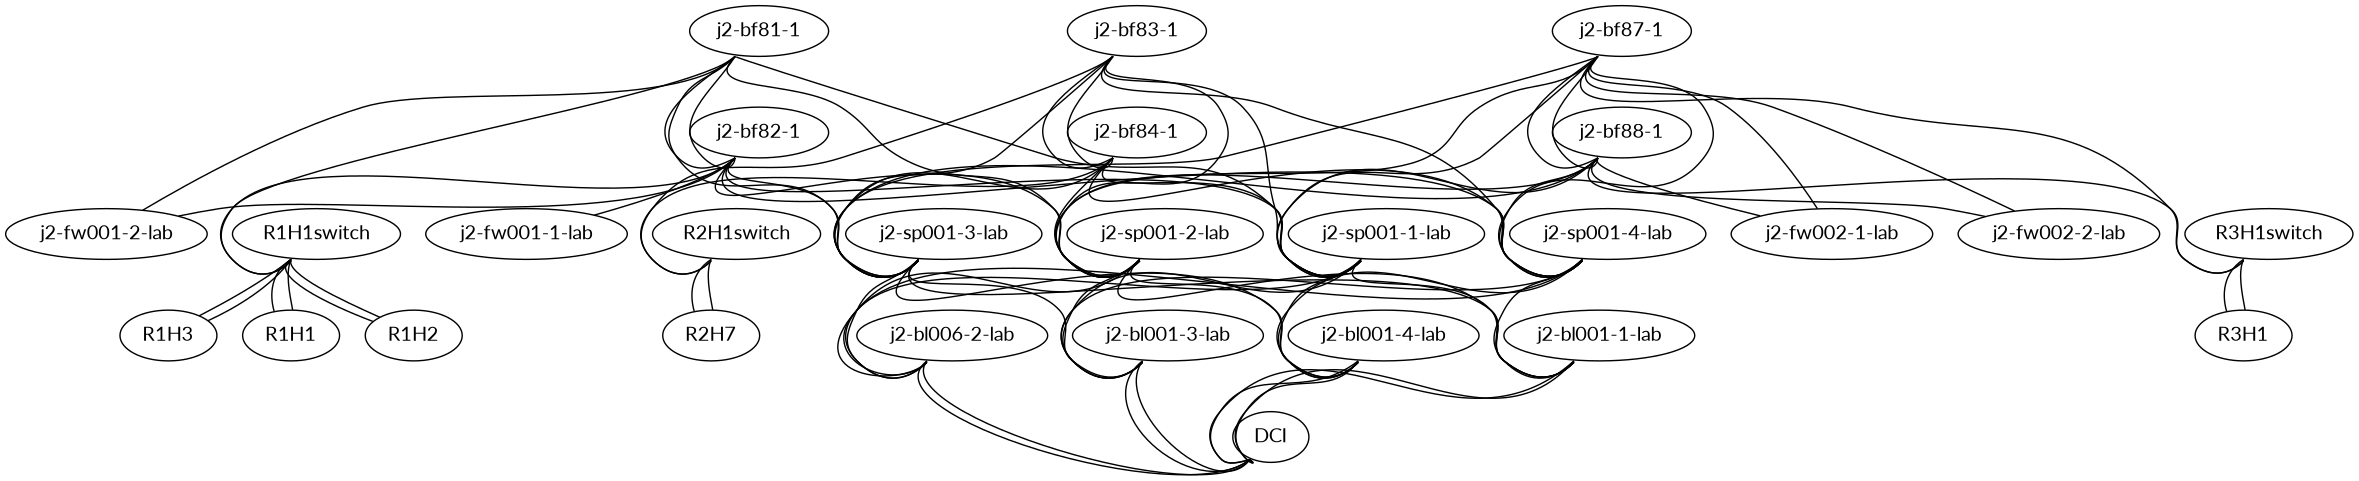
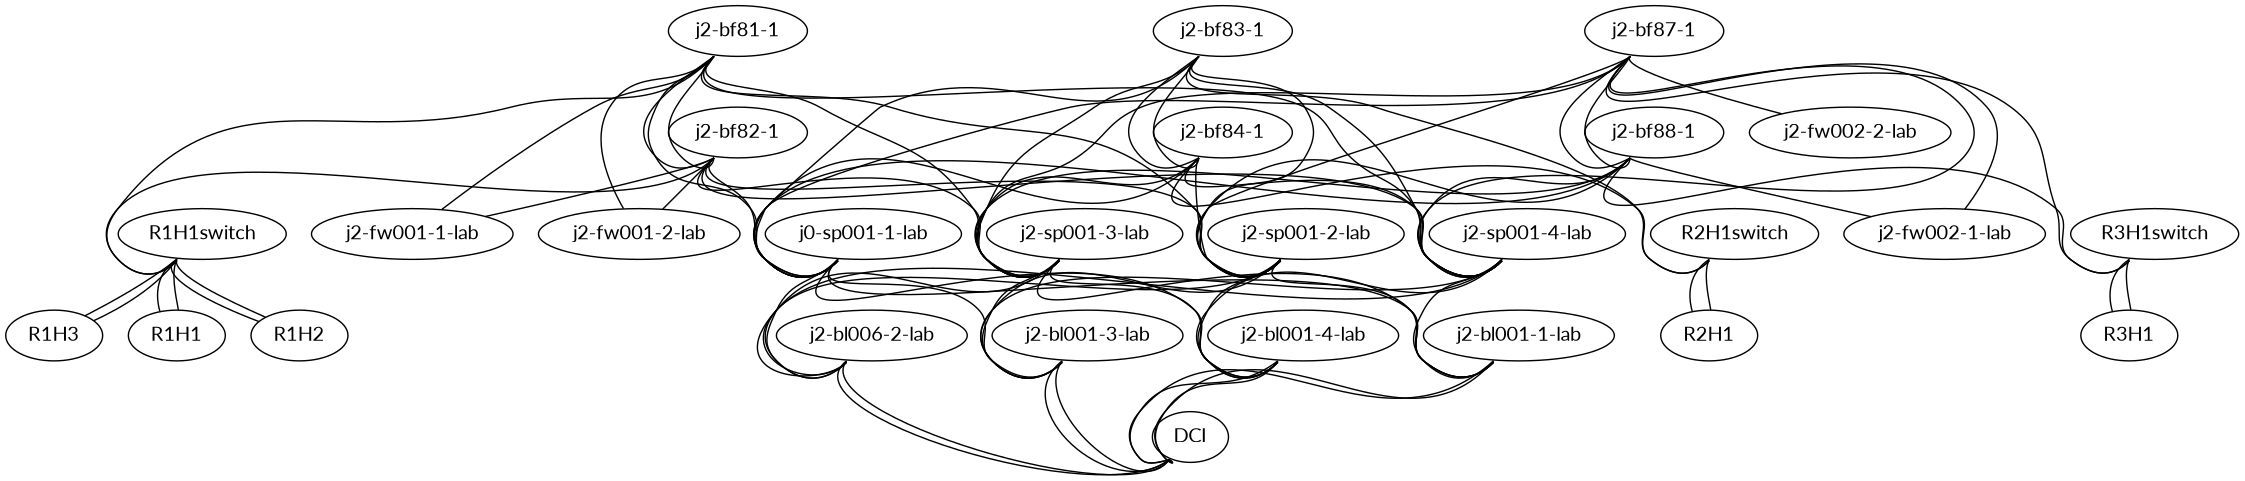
  graph {
    fontname=Lato
    node [config="./helper_scripts/extra_switch_config.sh" fontname=Lato function=leaf memory=768 os="CumulusCommunity/cumulus-vx" version="3.7.7"]
    edge [fontname=Lato headport=swp1 tailport=swp29]
    "j2-bf81-1"
    "j2-bf82-1"
-   "j2-sp001-1-lab"
+   "j2-sp001-1-lab" [label="j0-sp001-1-lab"]
    "j2-sp001-2-lab"
    "j2-sp001-3-lab"
    "j2-sp001-4-lab"
    "j2-fw001-1-lab" [config="./helper_scripts/extra_server_config.sh" function=host memory=512 os="generic/ubuntu1804" version=""]
    "j2-fw001-2-lab" [config="./helper_scripts/extra_server_config.sh" function=host memory=512 os="generic/ubuntu1804" version=""]
    R1H1switch
    "j2-bl001-1-lab"
    n11 [label="j2-bl006-2-lab"]
    "j2-bl001-3-lab"
    "j2-bl001-4-lab"
    R1H1 [config="./helper_scripts/extra_server_config.sh" function=host memory=512 os="generic/ubuntu1804" version=""]
    R1H2 [config="./helper_scripts/extra_server_config.sh" function=host memory=512 os="generic/ubuntu1804" version=""]
    R1H3 [config="./helper_scripts/extra_server_config.sh" function=host memory=512 os="generic/ubuntu1804" version=""]
    "j2-bf83-1"
    "j2-bf84-1"
    R2H1switch
-   R2H1 [config="./helper_scripts/extra_server_config.sh" function=host memory=512 os="generic/ubuntu1804" label=R2H7 version=""]
+   R2H1 [config="./helper_scripts/extra_server_config.sh" function=host memory=512 os="generic/ubuntu1804" version=""]
    "j2-bf87-1"
    "j2-bf88-1"
    "j2-fw002-1-lab" [config="./helper_scripts/extra_server_config.sh" function=host memory=512 os="generic/ubuntu1804" version=""]
    "j2-fw002-2-lab" [config="./helper_scripts/extra_server_config.sh" function=host memory=512 os="generic/ubuntu1804" version=""]
    R3H1switch
    R3H1 [config="./helper_scripts/extra_server_config.sh" function=host memory=512 os="generic/ubuntu1804" version=""]
    DCI [function=host]
    "j2-bf81-1" -- "j2-bf82-1" [headport=swp27 tailport=swp27]
    "j2-bf81-1" -- "j2-bf82-1" [headport=swp28 tailport=swp28]
    "j2-bf81-1" -- "j2-sp001-1-lab"
    "j2-bf81-1" -- "j2-sp001-2-lab" [tailport=swp30]
    "j2-bf81-1" -- "j2-sp001-3-lab" [tailport=swp31]
+   "j2-bf81-1" -- "j2-sp001-4-lab" [tailport=swp32]
+   "j2-bf81-1" -- "j2-fw001-1-lab" [headport=eth1 tailport=swp25]
    "j2-bf81-1" -- "j2-fw001-2-lab" [headport=eth1 tailport=swp26]
    "j2-bf81-1" -- R1H1switch [headport=swp31 tailport=swp1s0]
    "j2-bf82-1" -- "j2-sp001-1-lab" [headport=swp2]
    "j2-bf82-1" -- "j2-sp001-2-lab" [headport=swp2 tailport=swp30]
    "j2-bf82-1" -- "j2-sp001-3-lab" [headport=swp2 tailport=swp31]
    "j2-bf82-1" -- "j2-sp001-4-lab" [headport=swp2 tailport=swp32]
    "j2-bf82-1" -- "j2-fw001-1-lab" [headport=eth2 tailport=swp25]
    "j2-bf82-1" -- "j2-fw001-2-lab" [headport=eth2 tailport=swp26]
    "j2-bf82-1" -- R1H1switch [headport=swp32 tailport=swp1s0]
    "j2-sp001-1-lab" -- "j2-bl001-1-lab"
    "j2-sp001-1-lab" -- n11 [tailport=swp30]
    "j2-sp001-1-lab" -- "j2-bl001-3-lab" [tailport=swp31]
    "j2-sp001-1-lab" -- "j2-bl001-4-lab" [tailport=swp32]
    "j2-sp001-2-lab" -- "j2-bl001-1-lab" [headport=swp2]
    "j2-sp001-2-lab" -- n11 [headport=swp2 tailport=swp30]
    "j2-sp001-2-lab" -- "j2-bl001-3-lab" [headport=swp2 tailport=swp31]
    "j2-sp001-2-lab" -- "j2-bl001-4-lab" [headport=swp2 tailport=swp32]
    "j2-sp001-3-lab" -- "j2-bl001-1-lab" [headport=swp3]
    "j2-sp001-3-lab" -- n11 [headport=swp3 tailport=swp30]
    "j2-sp001-3-lab" -- "j2-bl001-3-lab" [headport=swp3 tailport=swp31]
    "j2-sp001-3-lab" -- "j2-bl001-4-lab" [headport=swp3 tailport=swp32]
    "j2-sp001-4-lab" -- "j2-bl001-1-lab" [headport=swp4]
    "j2-sp001-4-lab" -- n11 [headport=swp4 tailport=swp30]
    "j2-sp001-4-lab" -- "j2-bl001-3-lab" [headport=swp4 tailport=swp31]
    "j2-sp001-4-lab" -- "j2-bl001-4-lab" [headport=swp4 tailport=swp32]
    R1H1switch -- R1H1 [headport=eth1 tailport=swp1]
    R1H1switch -- R1H1 [headport=eth2 tailport=swp2]
    R1H1switch -- R1H2 [headport=eth1 tailport=swp3]
    R1H1switch -- R1H2 [headport=eth2 tailport=swp4]
    R1H1switch -- R1H3 [headport=eth1 tailport=swp5]
    R1H1switch -- R1H3 [headport=eth2 tailport=swp6]
    "j2-bl001-1-lab" -- DCI [tailport=swp19s0]
    "j2-bl001-1-lab" -- DCI [headport=swp2 tailport=swp19s1]
    n11 -- DCI [headport=swp3 tailport=swp19s0]
    n11 -- DCI [headport=swp4 tailport=swp19s1]
    "j2-bl001-3-lab" -- DCI [headport=swp5 tailport=swp19s0]
    "j2-bl001-3-lab" -- DCI [headport=swp6 tailport=swp19s1]
    "j2-bl001-4-lab" -- DCI [headport=swp7 tailport=swp19s0]
    "j2-bl001-4-lab" -- DCI [headport=swp8 tailport=swp19s1]
    "j2-bf83-1" -- "j2-sp001-1-lab" [headport=swp3]
    "j2-bf83-1" -- "j2-sp001-2-lab" [headport=swp3 tailport=swp30]
    "j2-bf83-1" -- "j2-sp001-3-lab" [headport=swp3 tailport=swp31]
    "j2-bf83-1" -- "j2-sp001-4-lab" [headport=swp3 tailport=swp32]
    "j2-bf83-1" -- "j2-bf84-1" [headport=swp27 tailport=swp27]
    "j2-bf83-1" -- "j2-bf84-1" [headport=swp28 tailport=swp28]
    "j2-bf83-1" -- R2H1switch [headport=swp31 tailport=swp1s0]
    "j2-bf84-1" -- "j2-sp001-1-lab" [headport=swp4]
    "j2-bf84-1" -- "j2-sp001-2-lab" [headport=swp4 tailport=swp30]
    "j2-bf84-1" -- "j2-sp001-3-lab" [headport=swp4 tailport=swp31]
    "j2-bf84-1" -- "j2-sp001-4-lab" [headport=swp4 tailport=swp32]
    "j2-bf84-1" -- R2H1switch [headport=swp32 tailport=swp1s0]
    R2H1switch -- R2H1 [headport=eth1 tailport=swp1]
    R2H1switch -- R2H1 [headport=eth2 tailport=swp2]
    "j2-bf87-1" -- "j2-sp001-1-lab" [headport=swp7]
    "j2-bf87-1" -- "j2-sp001-2-lab" [headport=swp7 tailport=swp30]
    "j2-bf87-1" -- "j2-sp001-3-lab" [headport=swp7 tailport=swp31]
    "j2-bf87-1" -- "j2-sp001-4-lab" [headport=swp7 tailport=swp32]
    "j2-bf87-1" -- "j2-bf88-1" [headport=swp27 tailport=swp27]
    "j2-bf87-1" -- "j2-bf88-1" [headport=swp28 tailport=swp28]
    "j2-bf87-1" -- "j2-fw002-1-lab" [headport=eth1 tailport=swp25]
    "j2-bf87-1" -- "j2-fw002-2-lab" [headport=eth1 tailport=swp26]
    "j2-bf87-1" -- R3H1switch [headport=swp31 tailport=swp1s0]
    "j2-bf88-1" -- "j2-sp001-1-lab" [headport=swp8]
    "j2-bf88-1" -- "j2-sp001-2-lab" [headport=swp8 tailport=swp30]
    "j2-bf88-1" -- "j2-sp001-3-lab" [headport=swp8 tailport=swp31]
    "j2-bf88-1" -- "j2-sp001-4-lab" [headport=swp8 tailport=swp32]
    "j2-bf88-1" -- "j2-fw002-1-lab" [headport=eth2 tailport=swp25]
-   "j2-bf88-1" -- "j2-fw002-2-lab" [headport=eth2 tailport=swp26]
    "j2-bf88-1" -- R3H1switch [headport=swp32 tailport=swp1s0]
    R3H1switch -- R3H1 [headport=eth1 tailport=swp1]
    R3H1switch -- R3H1 [headport=eth2 tailport=swp2]
  }
